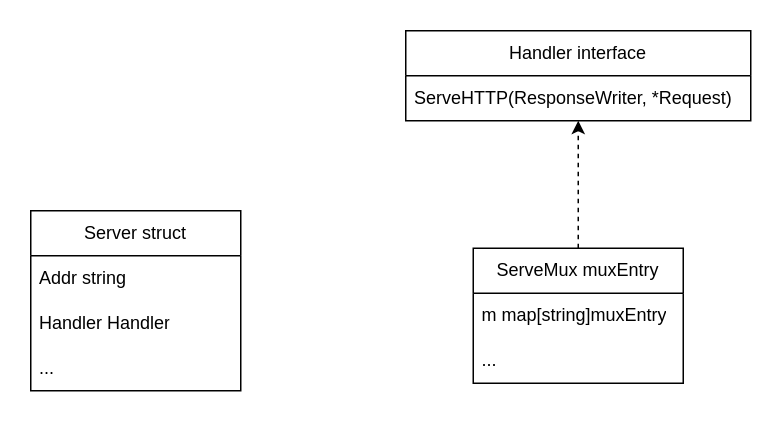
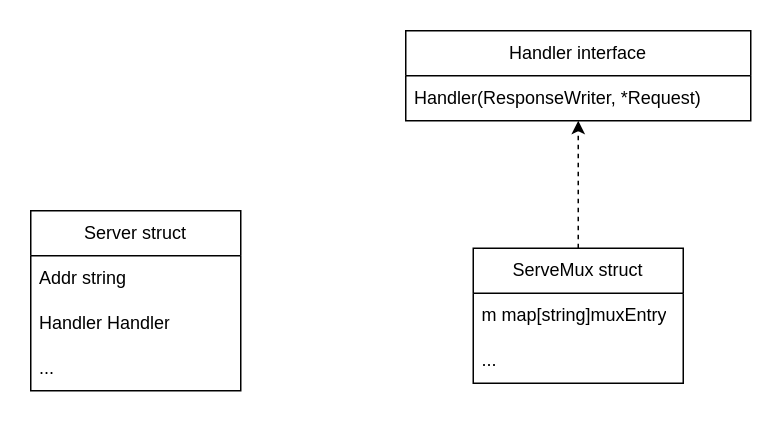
  <mxCell id="0" />
  <mxCell id="1" parent="0" />
  <mxCell id="2" value="Server struct" style="swimlane;fontStyle=0;childLayout=stackLayout;horizontal=1;startSize=30;horizontalStack=0;resizeParent=1;resizeParentMax=0;resizeLast=0;collapsible=1;marginBottom=0;whiteSpace=wrap;html=1;" vertex="1" parent="1"><mxGeometry x="20" y="140" width="140" height="120" as="geometry" /></mxCell>
  <mxCell id="3" value="Addr string" style="text;strokeColor=none;fillColor=none;align=left;verticalAlign=middle;spacingLeft=4;spacingRight=4;overflow=hidden;points=[[0,0.5],[1,0.5]];portConstraint=eastwest;rotatable=0;whiteSpace=wrap;html=1;" vertex="1" parent="2"><mxGeometry y="30" width="140" height="30" as="geometry" /></mxCell>
  <mxCell id="4" value="Handler Handler" style="text;strokeColor=none;fillColor=none;align=left;verticalAlign=middle;spacingLeft=4;spacingRight=4;overflow=hidden;points=[[0,0.5],[1,0.5]];portConstraint=eastwest;rotatable=0;whiteSpace=wrap;html=1;" vertex="1" parent="2"><mxGeometry y="60" width="140" height="30" as="geometry" /></mxCell>
  <mxCell id="5" value="..." style="text;strokeColor=none;fillColor=none;align=left;verticalAlign=middle;spacingLeft=4;spacingRight=4;overflow=hidden;points=[[0,0.5],[1,0.5]];portConstraint=eastwest;rotatable=0;whiteSpace=wrap;html=1;" vertex="1" parent="2"><mxGeometry y="90" width="140" height="30" as="geometry" /></mxCell>
  <mxCell id="6" value="Handler interface" style="swimlane;fontStyle=0;childLayout=stackLayout;horizontal=1;startSize=30;horizontalStack=0;resizeParent=1;resizeParentMax=0;resizeLast=0;collapsible=1;marginBottom=0;whiteSpace=wrap;html=1;" vertex="1" parent="1"><mxGeometry x="270" y="20" width="230" height="60" as="geometry" /></mxCell>
- <mxCell id="7" value="ServeHTTP(ResponseWriter, *Request)" style="text;strokeColor=none;fillColor=none;align=left;verticalAlign=middle;spacingLeft=4;spacingRight=4;overflow=hidden;points=[[0,0.5],[1,0.5]];portConstraint=eastwest;rotatable=0;whiteSpace=wrap;html=1;" vertex="1" parent="6"><mxGeometry y="30" width="230" height="30" as="geometry" /></mxCell>
- <mxCell id="8" value="ServeMux muxEntry" style="swimlane;fontStyle=0;childLayout=stackLayout;horizontal=1;startSize=30;horizontalStack=0;resizeParent=1;resizeParentMax=0;resizeLast=0;collapsible=1;marginBottom=0;whiteSpace=wrap;html=1;" vertex="1" parent="1"><mxGeometry x="315" y="165" width="140" height="90" as="geometry" /></mxCell>
+ <mxCell id="7" value="Handler(ResponseWriter, *Request)" style="text;strokeColor=none;fillColor=none;align=left;verticalAlign=middle;spacingLeft=4;spacingRight=4;overflow=hidden;points=[[0,0.5],[1,0.5]];portConstraint=eastwest;rotatable=0;whiteSpace=wrap;html=1;" vertex="1" parent="6"><mxGeometry y="30" width="230" height="30" as="geometry" /></mxCell>
+ <mxCell id="8" value="ServeMux struct" style="swimlane;fontStyle=0;childLayout=stackLayout;horizontal=1;startSize=30;horizontalStack=0;resizeParent=1;resizeParentMax=0;resizeLast=0;collapsible=1;marginBottom=0;whiteSpace=wrap;html=1;" vertex="1" parent="1"><mxGeometry x="315" y="165" width="140" height="90" as="geometry" /></mxCell>
  <mxCell id="9" value="m map[string]muxEntry" style="text;strokeColor=none;fillColor=none;align=left;verticalAlign=middle;spacingLeft=4;spacingRight=4;overflow=hidden;points=[[0,0.5],[1,0.5]];portConstraint=eastwest;rotatable=0;whiteSpace=wrap;html=1;" vertex="1" parent="8"><mxGeometry y="30" width="140" height="30" as="geometry" /></mxCell>
  <mxCell id="10" value="..." style="text;strokeColor=none;fillColor=none;align=left;verticalAlign=middle;spacingLeft=4;spacingRight=4;overflow=hidden;points=[[0,0.5],[1,0.5]];portConstraint=eastwest;rotatable=0;whiteSpace=wrap;html=1;" vertex="1" parent="8"><mxGeometry y="60" width="140" height="30" as="geometry" /></mxCell>
  <mxCell id="11" style="edgeStyle=orthogonalEdgeStyle;rounded=0;orthogonalLoop=1;jettySize=auto;html=1;exitX=0.5;exitY=0;exitDx=0;exitDy=0;entryX=0.5;entryY=1;entryDx=0;entryDy=0;entryPerimeter=0;dashed=1;" edge="1" parent="1" source="8" target="7"><mxGeometry relative="1" as="geometry" /></mxCell>
